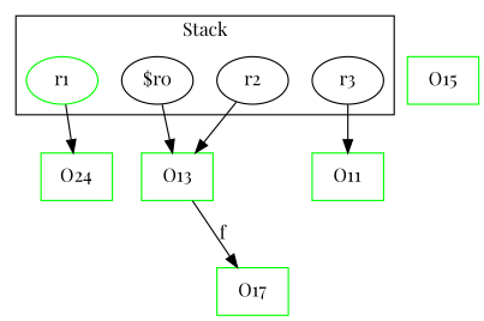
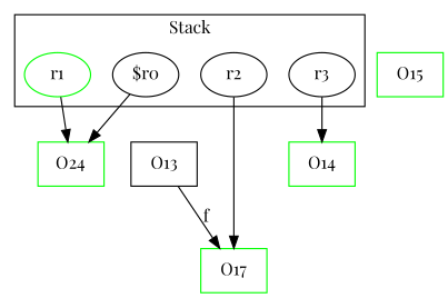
  digraph {
    fontname="Playfair Display"
    rankDir=LR
    node [color=green fontname="Playfair Display" shape=box]
    edge [fontname="Playfair Display"]
    r1 [shape=""]
    r2 [color=black shape=""]
    "$r0" [color="" shape=""]
    r3 [color="" shape=""]
    O24
-   O13
-   O14 [label=O11]
+   O13 [color=black]
+   O14
    O17
    O15
    subgraph cluster_1 {
      label=Stack
      r1
      r2
      "$r0"
      r3
    }
    r1 -> O24
-   r2 -> O13
-   "$r0" -> O13
+   r2 -> O17
+   "$r0" -> O24
    r3 -> O14
    O13 -> O17 [label=f weight=0.2]
  }
